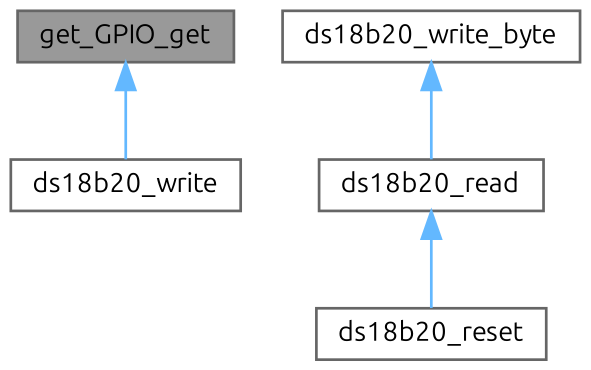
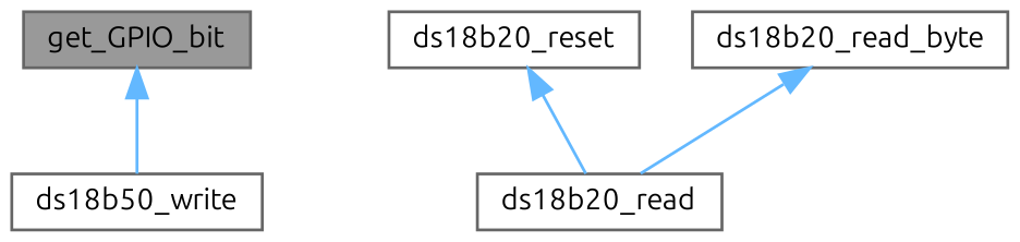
  digraph {
    fontname=Ubuntu
    rankdir=TB
    node [color=grey40 fillcolor=white fontname=Ubuntu fontsize=10 shape=box style=filled]
    edge [color=steelblue1 dir=back fontname=Ubuntu fontsize=10 labelfontname=Helvetica labelfontsize=10 style=solid]
-   n1 [color=gray40 fillcolor=grey60 fontcolor=black height=0.2 label=get_GPIO_get width=0.4]
-   n2 [height=0.2 label=ds18b20_write width=0.4]
+   n1 [color=gray40 fillcolor=grey60 fontcolor=black height=0.2 label=get_GPIO_bit width=0.4]
+   n2 [height=0.2 label=ds18b50_write width=0.4]
    n3 [height=0.2 label=ds18b20_reset width=0.4]
    n4 [height=0.2 label=ds18b20_read width=0.4]
-   n5 [height=0.2 label=ds18b20_write_byte width=0.4]
+   n5 [height=0.2 label=ds18b20_read_byte width=0.4]
    n1 -> n2
-   n4 -> n3
+   n3 -> n4
    n5 -> n4
  }
